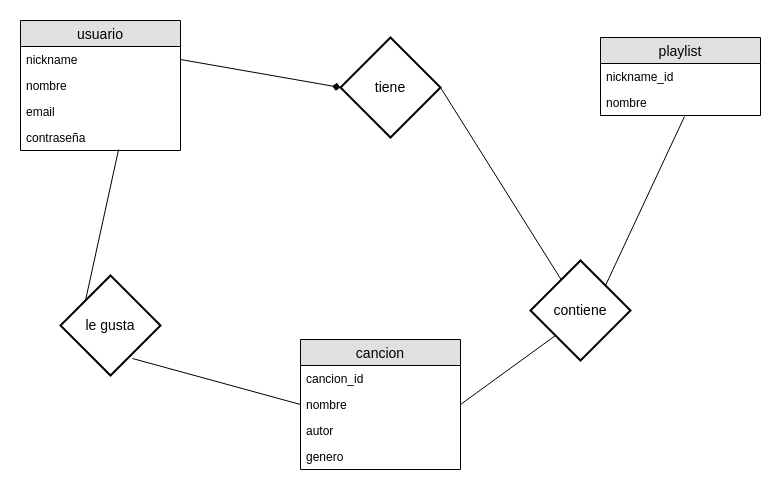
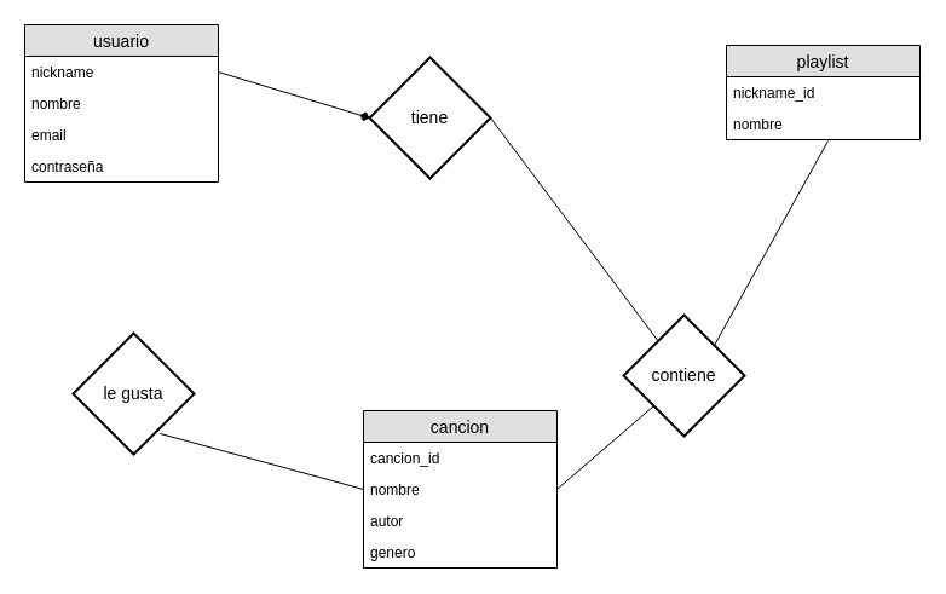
  <mxCell id="0" />
  <mxCell id="1" parent="0" />
  <mxCell id="2" value="usuario" style="swimlane;fontStyle=0;childLayout=stackLayout;horizontal=1;startSize=26;fillColor=#e0e0e0;horizontalStack=0;resizeParent=1;resizeParentMax=0;resizeLast=0;collapsible=1;marginBottom=0;swimlaneFillColor=#ffffff;align=center;fontSize=14;" parent="1" vertex="1"><mxGeometry x="20" y="20" width="160" height="130" as="geometry" /></mxCell>
  <mxCell id="3" value="nickname" style="text;strokeColor=none;fillColor=none;spacingLeft=4;spacingRight=4;overflow=hidden;rotatable=0;points=[[0,0.5],[1,0.5]];portConstraint=eastwest;fontSize=12;" parent="2" vertex="1"><mxGeometry y="26" width="160" height="26" as="geometry" /></mxCell>
  <mxCell id="4" value="nombre" style="text;strokeColor=none;fillColor=none;spacingLeft=4;spacingRight=4;overflow=hidden;rotatable=0;points=[[0,0.5],[1,0.5]];portConstraint=eastwest;fontSize=12;" parent="2" vertex="1"><mxGeometry y="52" width="160" height="26" as="geometry" /></mxCell>
  <mxCell id="5" value="email" style="text;strokeColor=none;fillColor=none;spacingLeft=4;spacingRight=4;overflow=hidden;rotatable=0;points=[[0,0.5],[1,0.5]];portConstraint=eastwest;fontSize=12;" parent="2" vertex="1"><mxGeometry y="78" width="160" height="26" as="geometry" /></mxCell>
  <mxCell id="6" value="contraseña" style="text;strokeColor=none;fillColor=none;spacingLeft=4;spacingRight=4;overflow=hidden;rotatable=0;points=[[0,0.5],[1,0.5]];portConstraint=eastwest;fontSize=12;" parent="2" vertex="1"><mxGeometry y="104" width="160" height="26" as="geometry" /></mxCell>
  <mxCell id="7" value="cancion" style="swimlane;fontStyle=0;childLayout=stackLayout;horizontal=1;startSize=26;fillColor=#e0e0e0;horizontalStack=0;resizeParent=1;resizeParentMax=0;resizeLast=0;collapsible=1;marginBottom=0;swimlaneFillColor=#ffffff;align=center;fontSize=14;" parent="1" vertex="1"><mxGeometry x="300" y="339" width="160" height="130" as="geometry" /></mxCell>
  <mxCell id="8" value="cancion_id&#10;" style="text;strokeColor=none;fillColor=none;spacingLeft=4;spacingRight=4;overflow=hidden;rotatable=0;points=[[0,0.5],[1,0.5]];portConstraint=eastwest;fontSize=12;" parent="7" vertex="1"><mxGeometry y="26" width="160" height="26" as="geometry" /></mxCell>
  <mxCell id="9" value="nombre" style="text;strokeColor=none;fillColor=none;spacingLeft=4;spacingRight=4;overflow=hidden;rotatable=0;points=[[0,0.5],[1,0.5]];portConstraint=eastwest;fontSize=12;" parent="7" vertex="1"><mxGeometry y="52" width="160" height="26" as="geometry" /></mxCell>
  <mxCell id="10" value="autor" style="text;strokeColor=none;fillColor=none;spacingLeft=4;spacingRight=4;overflow=hidden;rotatable=0;points=[[0,0.5],[1,0.5]];portConstraint=eastwest;fontSize=12;" parent="7" vertex="1"><mxGeometry y="78" width="160" height="26" as="geometry" /></mxCell>
  <mxCell id="11" value="genero&#10;" style="text;strokeColor=none;fillColor=none;spacingLeft=4;spacingRight=4;overflow=hidden;rotatable=0;points=[[0,0.5],[1,0.5]];portConstraint=eastwest;fontSize=12;" parent="7" vertex="1"><mxGeometry y="104" width="160" height="26" as="geometry" /></mxCell>
  <mxCell id="12" value="playlist" style="swimlane;fontStyle=0;childLayout=stackLayout;horizontal=1;startSize=26;fillColor=#e0e0e0;horizontalStack=0;resizeParent=1;resizeParentMax=0;resizeLast=0;collapsible=1;marginBottom=0;swimlaneFillColor=#ffffff;align=center;fontSize=14;" parent="1" vertex="1"><mxGeometry x="600" y="37" width="160" height="78" as="geometry" /></mxCell>
  <mxCell id="13" value="nickname_id" style="text;strokeColor=none;fillColor=none;spacingLeft=4;spacingRight=4;overflow=hidden;rotatable=0;points=[[0,0.5],[1,0.5]];portConstraint=eastwest;fontSize=12;" parent="12" vertex="1"><mxGeometry y="26" width="160" height="26" as="geometry" /></mxCell>
  <mxCell id="14" value="nombre" style="text;strokeColor=none;fillColor=none;spacingLeft=4;spacingRight=4;overflow=hidden;rotatable=0;points=[[0,0.5],[1,0.5]];portConstraint=eastwest;fontSize=12;" parent="12" vertex="1"><mxGeometry y="52" width="160" height="26" as="geometry" /></mxCell>
- <mxCell id="15" value="contiene" style="shape=rhombus;strokeWidth=2;fontSize=17;perimeter=rhombusPerimeter;whiteSpace=wrap;html=1;align=center;fontSize=14;" parent="1" vertex="1"><mxGeometry x="530" y="260" width="100" height="100" as="geometry" /></mxCell>
+ <mxCell id="15" value="contiene" style="shape=rhombus;strokeWidth=2;fontSize=17;perimeter=rhombusPerimeter;whiteSpace=wrap;html=1;align=center;fontSize=14;" parent="1" vertex="1"><mxGeometry x="515" y="260" width="100" height="100" as="geometry" /></mxCell>
  <mxCell id="16" value="" style="endArrow=none;html=1;entryX=0;entryY=1;entryDx=0;entryDy=0;exitX=1;exitY=0.5;exitDx=0;exitDy=0;" parent="1" source="9" target="15" edge="1"><mxGeometry width="50" height="50" relative="1" as="geometry"><mxPoint x="20" y="500" as="sourcePoint" /><mxPoint x="70" y="450" as="targetPoint" /></mxGeometry></mxCell>
  <mxCell id="17" value="" style="endArrow=none;html=1;entryX=0.525;entryY=1.038;entryDx=0;entryDy=0;entryPerimeter=0;exitX=1;exitY=0;exitDx=0;exitDy=0;" parent="1" source="15" target="14" edge="1"><mxGeometry width="50" height="50" relative="1" as="geometry"><mxPoint x="20" y="570" as="sourcePoint" /><mxPoint x="70" y="520" as="targetPoint" /></mxGeometry></mxCell>
  <mxCell id="18" value="le gusta" style="shape=rhombus;strokeWidth=2;fontSize=17;perimeter=rhombusPerimeter;whiteSpace=wrap;html=1;align=center;fontSize=14;" parent="1" vertex="1"><mxGeometry x="60" y="275" width="100" height="100" as="geometry" /></mxCell>
- <mxCell id="19" value="" style="endArrow=none;html=1;entryX=0.613;entryY=0.962;entryDx=0;entryDy=0;entryPerimeter=0;exitX=0;exitY=0;exitDx=0;exitDy=0;" parent="1" source="18" target="6" edge="1"><mxGeometry width="50" height="50" relative="1" as="geometry"><mxPoint x="20" y="500" as="sourcePoint" /><mxPoint x="70" y="450" as="targetPoint" /></mxGeometry></mxCell>
  <mxCell id="20" value="" style="endArrow=none;html=1;entryX=0;entryY=0.5;entryDx=0;entryDy=0;exitX=0.72;exitY=0.83;exitDx=0;exitDy=0;exitPerimeter=0;" parent="1" source="18" target="9" edge="1"><mxGeometry width="50" height="50" relative="1" as="geometry"><mxPoint x="20" y="570" as="sourcePoint" /><mxPoint x="70" y="520" as="targetPoint" /></mxGeometry></mxCell>
- <mxCell id="21" value="tiene" style="shape=rhombus;strokeWidth=2;fontSize=17;perimeter=rhombusPerimeter;whiteSpace=wrap;html=1;align=center;fontSize=14;" parent="1" vertex="1"><mxGeometry x="340" y="37" width="100" height="100" as="geometry" /></mxCell>
+ <mxCell id="21" value="tiene" style="shape=rhombus;strokeWidth=2;fontSize=17;perimeter=rhombusPerimeter;whiteSpace=wrap;html=1;align=center;fontSize=14;" parent="1" vertex="1"><mxGeometry x="305" y="47" width="100" height="100" as="geometry" /></mxCell>
  <mxCell id="22" value="" style="endArrow=diamond;html=1;entryX=0;entryY=0.5;entryDx=0;entryDy=0;exitX=1;exitY=0.5;exitDx=0;exitDy=0;" parent="1" source="3" target="21" edge="1"><mxGeometry width="50" height="50" relative="1" as="geometry"><mxPoint x="20" y="500" as="sourcePoint" /><mxPoint x="70" y="450" as="targetPoint" /></mxGeometry></mxCell>
  <mxCell id="23" value="" style="endArrow=none;html=1;exitX=1;exitY=0.5;exitDx=0;exitDy=0;" parent="1" source="21" target="15" edge="1"><mxGeometry width="50" height="50" relative="1" as="geometry"><mxPoint x="20" y="570" as="sourcePoint" /><mxPoint x="70" y="520" as="targetPoint" /></mxGeometry></mxCell>
